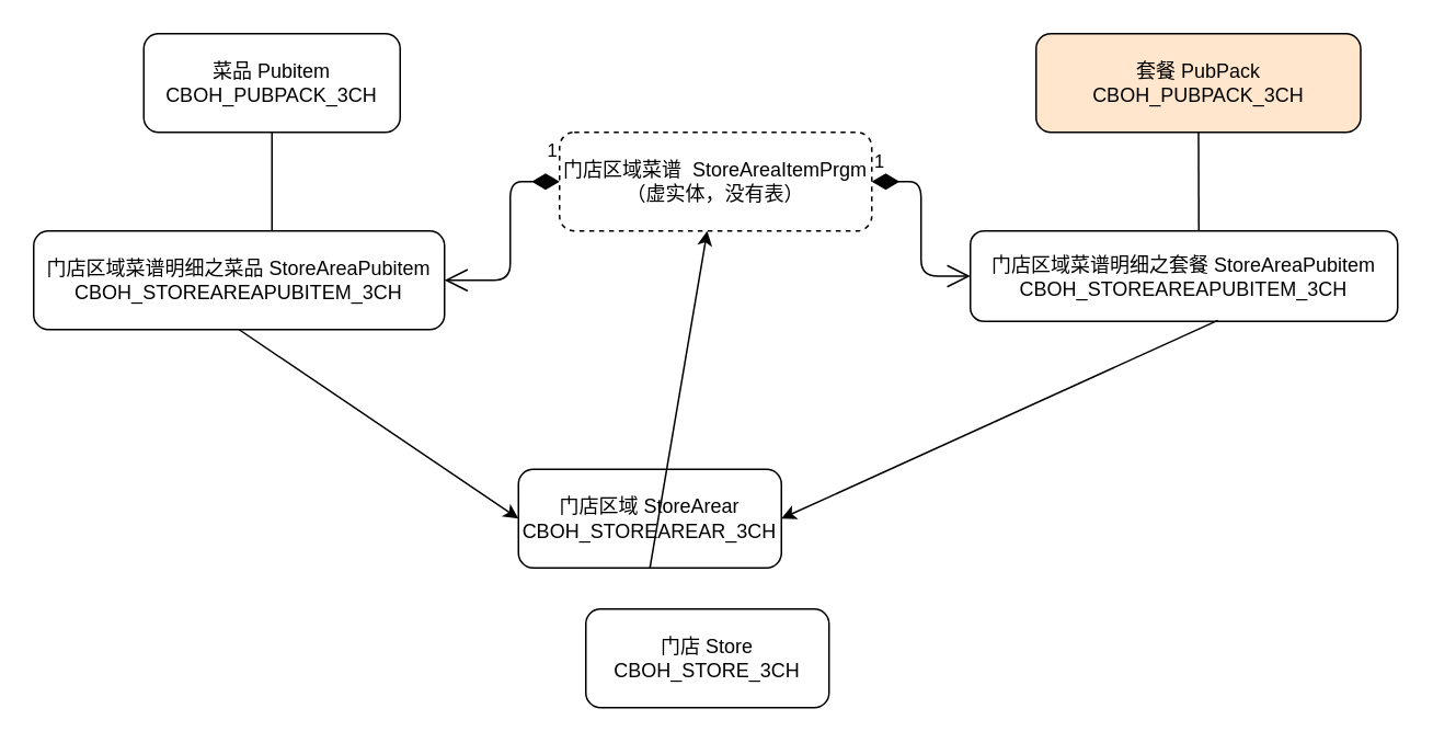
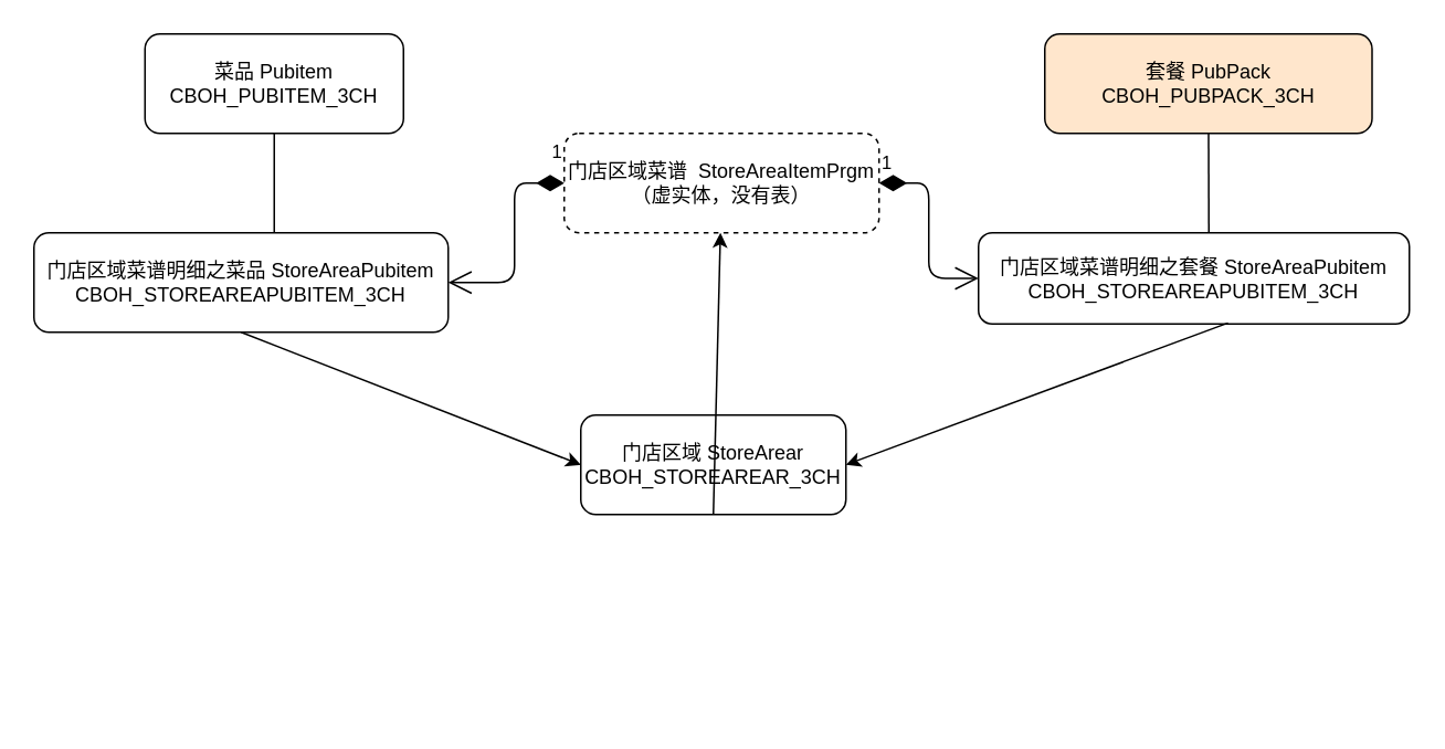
  <mxCell id="0" />
  <mxCell id="1" parent="0" />
  <mxCell id="2" value="门店区域菜谱&amp;nbsp;&amp;nbsp;StoreAreaItemPrgm&lt;br&gt;（虚实体，没有表）" style="rounded=1;whiteSpace=wrap;html=1;dashed=1;" vertex="1" parent="1"><mxGeometry x="340" y="80" width="190" height="60" as="geometry" /></mxCell>
- <mxCell id="3" value="菜品 Pubitem&lt;br&gt;CBOH_PUBPACK_3CH" style="rounded=1;whiteSpace=wrap;html=1;" vertex="1" parent="1"><mxGeometry x="87" y="20" width="156" height="60" as="geometry" /></mxCell>
+ <mxCell id="3" value="菜品 Pubitem&lt;br&gt;CBOH_PUBITEM_3CH" style="rounded=1;whiteSpace=wrap;html=1;" vertex="1" parent="1"><mxGeometry x="87" y="20" width="156" height="60" as="geometry" /></mxCell>
  <mxCell id="4" value="门店区域菜谱明细之套餐&amp;nbsp;StoreAreaPubitem&lt;br&gt;CBOH_STOREAREAPUBITEM_3CH" style="rounded=1;whiteSpace=wrap;html=1;" vertex="1" parent="1"><mxGeometry x="590" y="140" width="260" height="55" as="geometry" /></mxCell>
  <mxCell id="5" value="门店区域菜谱明细之菜品&amp;nbsp;StoreAreaPubitem&lt;br&gt;CBOH_STOREAREAPUBITEM_3CH" style="rounded=1;whiteSpace=wrap;html=1;" vertex="1" parent="1"><mxGeometry x="20" y="140" width="250" height="60" as="geometry" /></mxCell>
  <mxCell id="6" value="" style="endArrow=none;html=1;" edge="1" parent="1" source="8"><mxGeometry width="50" height="50" relative="1" as="geometry"><mxPoint x="843" y="240" as="sourcePoint" /><mxPoint x="729" y="140" as="targetPoint" /></mxGeometry></mxCell>
  <mxCell id="7" value="" style="endArrow=none;html=1;" edge="1" parent="1"><mxGeometry width="50" height="50" relative="1" as="geometry"><mxPoint x="165" y="80" as="sourcePoint" /><mxPoint x="165" y="140" as="targetPoint" /></mxGeometry></mxCell>
  <mxCell id="8" value="套餐 PubPack&lt;br&gt;CBOH_PUBPACK_3CH" style="rounded=1;whiteSpace=wrap;html=1;fillColor=#ffe6cc;" vertex="1" parent="1"><mxGeometry x="630" y="20" width="197.5" height="60" as="geometry" /></mxCell>
  <mxCell id="9" value="1" style="endArrow=open;html=1;endSize=12;startArrow=diamondThin;startSize=14;startFill=1;edgeStyle=orthogonalEdgeStyle;align=left;verticalAlign=bottom;exitX=0;exitY=0.5;exitDx=0;exitDy=0;entryX=1;entryY=0.5;entryDx=0;entryDy=0;" edge="1" parent="1" source="2" target="5"><mxGeometry x="-0.857" y="-10" relative="1" as="geometry"><mxPoint x="360" y="70" as="sourcePoint" /><mxPoint x="310" y="180" as="targetPoint" /><Array as="points"><mxPoint x="310" y="110" /><mxPoint x="310" y="170" /></Array><mxPoint as="offset" /></mxGeometry></mxCell>
  <mxCell id="10" value="1" style="endArrow=open;html=1;endSize=12;startArrow=diamondThin;startSize=14;startFill=1;edgeStyle=orthogonalEdgeStyle;align=left;verticalAlign=bottom;exitX=1;exitY=0.5;exitDx=0;exitDy=0;entryX=0;entryY=0.5;entryDx=0;entryDy=0;" edge="1" parent="1" source="2" target="4"><mxGeometry x="-1" y="3" relative="1" as="geometry"><mxPoint x="360" y="70" as="sourcePoint" /><mxPoint x="600" y="70" as="targetPoint" /></mxGeometry></mxCell>
- <mxCell id="11" value="门店区域 StoreArear&lt;br&gt;CBOH_STOREAREAR_3CH" style="rounded=1;whiteSpace=wrap;html=1;" vertex="1" parent="1"><mxGeometry x="315" y="285" width="160" height="60" as="geometry" /></mxCell>
+ <mxCell id="11" value="门店区域 StoreArear&lt;br&gt;CBOH_STOREAREAR_3CH" style="rounded=1;whiteSpace=wrap;html=1;" vertex="1" parent="1"><mxGeometry x="350" y="250" width="160" height="60" as="geometry" /></mxCell>
  <mxCell id="12" value="" style="endArrow=classic;html=1;exitX=0.5;exitY=1;exitDx=0;exitDy=0;entryX=0;entryY=0.5;entryDx=0;entryDy=0;" edge="1" parent="1" source="5" target="11"><mxGeometry width="50" height="50" relative="1" as="geometry"><mxPoint x="420" y="220" as="sourcePoint" /><mxPoint x="470" y="170" as="targetPoint" /></mxGeometry></mxCell>
  <mxCell id="13" value="" style="endArrow=classic;html=1;entryX=1;entryY=0.5;entryDx=0;entryDy=0;exitX=0.579;exitY=0.989;exitDx=0;exitDy=0;exitPerimeter=0;" edge="1" parent="1" source="4" target="11"><mxGeometry width="50" height="50" relative="1" as="geometry"><mxPoint x="420" y="220" as="sourcePoint" /><mxPoint x="470" y="170" as="targetPoint" /></mxGeometry></mxCell>
- <mxCell id="14" value="门店 Store&lt;br&gt;CBOH_STORE_3CH" style="rounded=1;whiteSpace=wrap;html=1;" vertex="1" parent="1"><mxGeometry x="356" y="370" width="148" height="60" as="geometry" /></mxCell>
  <mxCell id="15" value="" style="endArrow=classic;html=1;exitX=0.5;exitY=1;exitDx=0;exitDy=0;" edge="1" parent="1" source="11" target="2"><mxGeometry width="50" height="50" relative="1" as="geometry"><mxPoint x="375" y="150" as="sourcePoint" /><mxPoint x="424" y="220" as="targetPoint" /></mxGeometry></mxCell>
